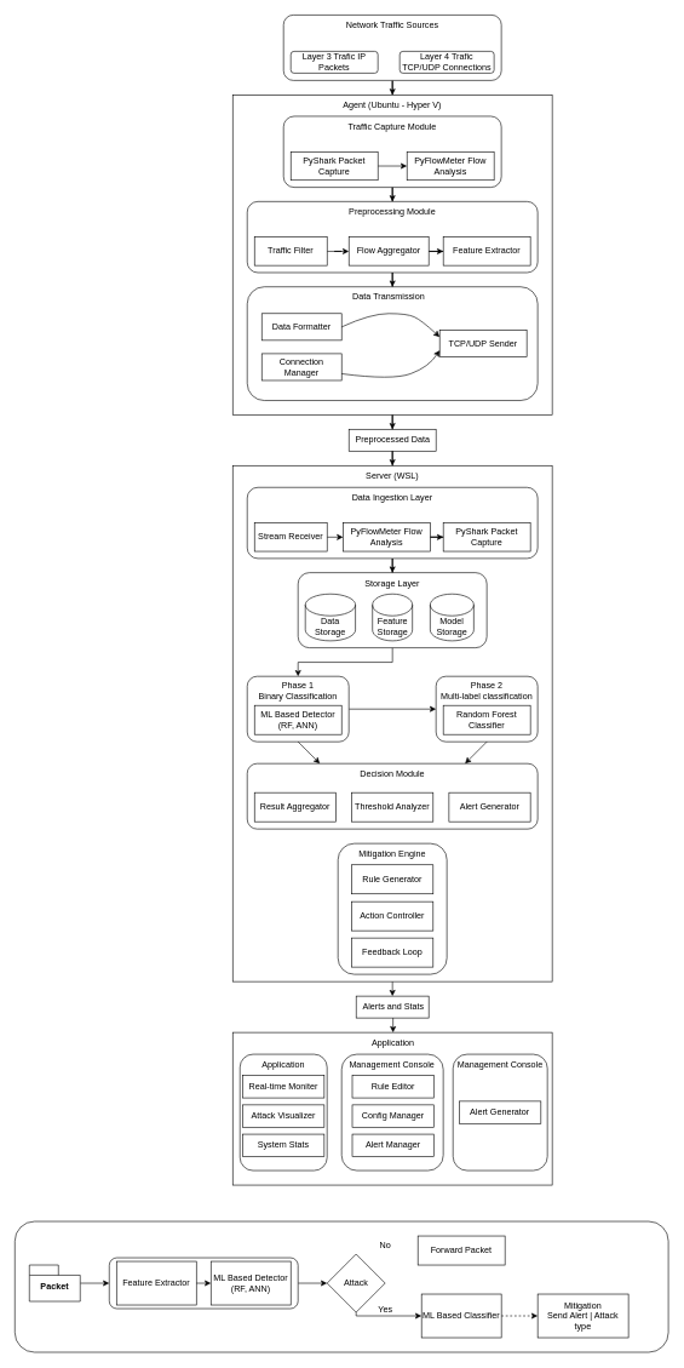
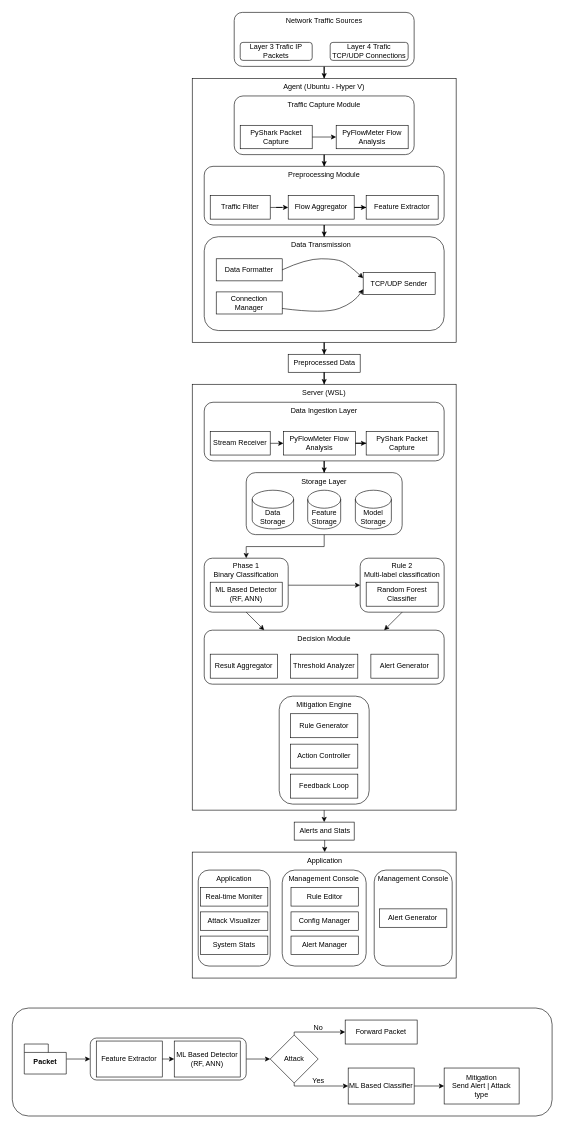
  <mxCell id="0" />
  <mxCell id="1" parent="0" />
  <mxCell id="2" value="" style="rounded=0;whiteSpace=wrap;html=1;" vertex="1" parent="1"><mxGeometry x="490" y="1370" width="100" height="30" as="geometry" /></mxCell>
  <mxCell id="3" value="" style="rounded=0;whiteSpace=wrap;html=1;" vertex="1" parent="1"><mxGeometry x="480" y="590" width="120" height="30" as="geometry" /></mxCell>
  <mxCell id="4" style="edgeStyle=orthogonalEdgeStyle;rounded=0;orthogonalLoop=1;jettySize=auto;html=1;" edge="1" parent="1" source="5" target="27"><mxGeometry relative="1" as="geometry" /></mxCell>
  <mxCell id="5" value="" style="rounded=1;whiteSpace=wrap;html=1;" vertex="1" parent="1"><mxGeometry x="390" y="20" width="300" height="90" as="geometry" /></mxCell>
  <mxCell id="6" value="Layer 3 Trafic IP Packets" style="rounded=1;whiteSpace=wrap;html=1;" vertex="1" parent="1"><mxGeometry x="400" y="70" width="120" height="30" as="geometry" /></mxCell>
  <mxCell id="7" value="Layer 4 Trafic TCP/UDP Connections" style="rounded=1;whiteSpace=wrap;html=1;" vertex="1" parent="1"><mxGeometry x="550" y="70" width="130" height="30" as="geometry" /></mxCell>
  <mxCell id="8" value="Network Traffic Sources" style="text;html=1;align=center;verticalAlign=middle;whiteSpace=wrap;rounded=0;" vertex="1" parent="1"><mxGeometry x="470" y="20" width="140" height="30" as="geometry" /></mxCell>
  <mxCell id="9" style="edgeStyle=orthogonalEdgeStyle;rounded=0;orthogonalLoop=1;jettySize=auto;html=1;entryX=0.5;entryY=0;entryDx=0;entryDy=0;" edge="1" parent="1" source="10" target="75"><mxGeometry relative="1" as="geometry" /></mxCell>
  <mxCell id="10" value="" style="rounded=0;whiteSpace=wrap;html=1;" vertex="1" parent="1"><mxGeometry x="320" y="640" width="440" height="710" as="geometry" /></mxCell>
  <mxCell id="11" value="" style="edgeStyle=orthogonalEdgeStyle;rounded=0;orthogonalLoop=1;jettySize=auto;html=1;" edge="1" parent="1" source="12" target="20"><mxGeometry relative="1" as="geometry" /></mxCell>
  <mxCell id="12" value="" style="rounded=1;whiteSpace=wrap;html=1;" vertex="1" parent="1"><mxGeometry x="340" y="670" width="400" height="97.78" as="geometry" /></mxCell>
  <mxCell id="13" style="edgeStyle=orthogonalEdgeStyle;rounded=0;orthogonalLoop=1;jettySize=auto;html=1;exitX=1;exitY=0.5;exitDx=0;exitDy=0;entryX=0;entryY=0.5;entryDx=0;entryDy=0;" edge="1" parent="1" source="14" target="16"><mxGeometry relative="1" as="geometry" /></mxCell>
  <mxCell id="14" value="Stream Receiver" style="rounded=0;whiteSpace=wrap;html=1;" vertex="1" parent="1"><mxGeometry x="350" y="718.89" width="100" height="39.11" as="geometry" /></mxCell>
  <mxCell id="15" value="" style="edgeStyle=orthogonalEdgeStyle;rounded=0;orthogonalLoop=1;jettySize=auto;html=1;" edge="1" parent="1" source="16" target="22"><mxGeometry relative="1" as="geometry" /></mxCell>
  <mxCell id="16" value="PyFlowMeter Flow Analysis" style="rounded=0;whiteSpace=wrap;html=1;" vertex="1" parent="1"><mxGeometry x="472" y="718.892" width="120" height="39.111" as="geometry" /></mxCell>
  <mxCell id="17" value="Data Ingestion Layer" style="text;html=1;align=center;verticalAlign=middle;whiteSpace=wrap;rounded=0;" vertex="1" parent="1"><mxGeometry x="470" y="670.003" width="140" height="29.333" as="geometry" /></mxCell>
  <mxCell id="18" style="edgeStyle=orthogonalEdgeStyle;rounded=0;orthogonalLoop=1;jettySize=auto;html=1;entryX=0.5;entryY=0;entryDx=0;entryDy=0;" edge="1" parent="1" source="19" target="53"><mxGeometry relative="1" as="geometry" /></mxCell>
  <mxCell id="19" value="" style="rounded=1;whiteSpace=wrap;html=1;" vertex="1" parent="1"><mxGeometry x="410" y="787.34" width="260" height="103.33" as="geometry" /></mxCell>
  <mxCell id="20" value="Storage Layer" style="text;html=1;align=center;verticalAlign=middle;whiteSpace=wrap;rounded=0;" vertex="1" parent="1"><mxGeometry x="470" y="787.337" width="140" height="29.333" as="geometry" /></mxCell>
  <mxCell id="21" value="Server (WSL)" style="text;html=1;align=center;verticalAlign=middle;whiteSpace=wrap;rounded=0;" vertex="1" parent="1"><mxGeometry x="470" y="640" width="140" height="29.333" as="geometry" /></mxCell>
  <mxCell id="22" value="PyShark Packet Capture" style="rounded=0;whiteSpace=wrap;html=1;" vertex="1" parent="1"><mxGeometry x="610" y="718.892" width="120" height="39.111" as="geometry" /></mxCell>
  <mxCell id="23" value="Data Storage" style="shape=cylinder3;whiteSpace=wrap;html=1;boundedLbl=1;backgroundOutline=1;size=15;" vertex="1" parent="1"><mxGeometry x="420" y="816.67" width="69" height="64.44" as="geometry" /></mxCell>
  <mxCell id="24" value="Feature Storage" style="shape=cylinder3;whiteSpace=wrap;html=1;boundedLbl=1;backgroundOutline=1;size=15;" vertex="1" parent="1"><mxGeometry x="512.5" y="816.67" width="55" height="64.44" as="geometry" /></mxCell>
  <mxCell id="25" value="Model Storage" style="shape=cylinder3;whiteSpace=wrap;html=1;boundedLbl=1;backgroundOutline=1;size=15;" vertex="1" parent="1"><mxGeometry x="592" y="816.67" width="60" height="64.44" as="geometry" /></mxCell>
  <mxCell id="26" style="edgeStyle=orthogonalEdgeStyle;rounded=0;orthogonalLoop=1;jettySize=auto;html=1;" edge="1" parent="1" source="27" target="51"><mxGeometry relative="1" as="geometry" /></mxCell>
  <mxCell id="27" value="" style="rounded=0;whiteSpace=wrap;html=1;" vertex="1" parent="1"><mxGeometry x="320" y="130" width="440" height="440" as="geometry" /></mxCell>
  <mxCell id="28" value="" style="edgeStyle=orthogonalEdgeStyle;rounded=0;orthogonalLoop=1;jettySize=auto;html=1;" edge="1" parent="1" source="29" target="40"><mxGeometry relative="1" as="geometry" /></mxCell>
  <mxCell id="29" value="" style="rounded=1;whiteSpace=wrap;html=1;" vertex="1" parent="1"><mxGeometry x="390" y="159.333" width="300" height="97.778" as="geometry" /></mxCell>
  <mxCell id="30" style="edgeStyle=orthogonalEdgeStyle;rounded=0;orthogonalLoop=1;jettySize=auto;html=1;exitX=1;exitY=0.5;exitDx=0;exitDy=0;entryX=0;entryY=0.5;entryDx=0;entryDy=0;" edge="1" parent="1" source="31" target="32"><mxGeometry relative="1" as="geometry" /></mxCell>
  <mxCell id="31" value="PyShark Packet Capture" style="rounded=0;whiteSpace=wrap;html=1;" vertex="1" parent="1"><mxGeometry x="400" y="208.222" width="120" height="39.111" as="geometry" /></mxCell>
  <mxCell id="32" value="PyFlowMeter Flow Analysis" style="rounded=0;whiteSpace=wrap;html=1;" vertex="1" parent="1"><mxGeometry x="560" y="208.222" width="120" height="39.111" as="geometry" /></mxCell>
  <mxCell id="33" value="Traffic Capture Module" style="text;html=1;align=center;verticalAlign=middle;whiteSpace=wrap;rounded=0;" vertex="1" parent="1"><mxGeometry x="470" y="159.333" width="140" height="29.333" as="geometry" /></mxCell>
  <mxCell id="34" style="edgeStyle=orthogonalEdgeStyle;rounded=0;orthogonalLoop=1;jettySize=auto;html=1;" edge="1" parent="1" source="35" target="43"><mxGeometry relative="1" as="geometry" /></mxCell>
  <mxCell id="35" value="" style="rounded=1;whiteSpace=wrap;html=1;" vertex="1" parent="1"><mxGeometry x="340" y="276.667" width="400" height="97.778" as="geometry" /></mxCell>
  <mxCell id="36" value="" style="edgeStyle=orthogonalEdgeStyle;rounded=0;orthogonalLoop=1;jettySize=auto;html=1;" edge="1" parent="1" source="37" target="39"><mxGeometry relative="1" as="geometry" /></mxCell>
  <mxCell id="37" value="Traffic Filter" style="rounded=0;whiteSpace=wrap;html=1;" vertex="1" parent="1"><mxGeometry x="350" y="325.556" width="100" height="39.111" as="geometry" /></mxCell>
  <mxCell id="38" value="" style="edgeStyle=orthogonalEdgeStyle;rounded=0;orthogonalLoop=1;jettySize=auto;html=1;" edge="1" parent="1" source="39" target="41"><mxGeometry relative="1" as="geometry" /></mxCell>
  <mxCell id="39" value="Flow Aggregator" style="rounded=0;whiteSpace=wrap;html=1;" vertex="1" parent="1"><mxGeometry x="480" y="325.556" width="110" height="39.111" as="geometry" /></mxCell>
  <mxCell id="40" value="Preprocessing Module" style="text;html=1;align=center;verticalAlign=middle;whiteSpace=wrap;rounded=0;" vertex="1" parent="1"><mxGeometry x="470" y="276.667" width="140" height="29.333" as="geometry" /></mxCell>
  <mxCell id="41" value="Feature Extractor" style="rounded=0;whiteSpace=wrap;html=1;" vertex="1" parent="1"><mxGeometry x="610" y="325.556" width="120" height="39.111" as="geometry" /></mxCell>
  <mxCell id="42" value="Agent (Ubuntu - Hyper V)" style="text;html=1;align=center;verticalAlign=middle;whiteSpace=wrap;rounded=0;" vertex="1" parent="1"><mxGeometry x="470" y="130" width="140" height="29.333" as="geometry" /></mxCell>
  <mxCell id="43" value="" style="rounded=1;whiteSpace=wrap;html=1;" vertex="1" parent="1"><mxGeometry x="340" y="394" width="400" height="156.444" as="geometry" /></mxCell>
  <mxCell id="44" value="Data Formatter" style="rounded=0;whiteSpace=wrap;html=1;" vertex="1" parent="1"><mxGeometry x="360" y="430.81" width="110" height="36.81" as="geometry" /></mxCell>
  <mxCell id="45" value="Connection Manager" style="rounded=0;whiteSpace=wrap;html=1;" vertex="1" parent="1"><mxGeometry x="360" y="486.026" width="110" height="36.81" as="geometry" /></mxCell>
  <mxCell id="46" value="Data Transmission" style="text;html=1;align=center;verticalAlign=middle;whiteSpace=wrap;rounded=0;" vertex="1" parent="1"><mxGeometry x="465" y="394" width="140" height="27.608" as="geometry" /></mxCell>
  <mxCell id="47" value="TCP/UDP Sender" style="rounded=0;whiteSpace=wrap;html=1;" vertex="1" parent="1"><mxGeometry x="605" y="453.817" width="120" height="36.81" as="geometry" /></mxCell>
  <mxCell id="48" value="" style="curved=1;endArrow=classic;html=1;rounded=0;exitX=1;exitY=0.5;exitDx=0;exitDy=0;entryX=0;entryY=0.25;entryDx=0;entryDy=0;" edge="1" parent="1" source="44" target="47"><mxGeometry width="50" height="50" relative="1" as="geometry"><mxPoint x="510" y="430.81" as="sourcePoint" /><mxPoint x="560" y="384.797" as="targetPoint" /><Array as="points"><mxPoint x="510" y="430.81" /><mxPoint x="560" y="430.81" /><mxPoint x="580" y="440.013" /></Array></mxGeometry></mxCell>
  <mxCell id="49" value="" style="curved=1;endArrow=classic;html=1;rounded=0;exitX=1;exitY=0.75;exitDx=0;exitDy=0;entryX=0;entryY=0.75;entryDx=0;entryDy=0;" edge="1" parent="1" source="45" target="47"><mxGeometry width="50" height="50" relative="1" as="geometry"><mxPoint x="495" y="509.033" as="sourcePoint" /><mxPoint x="605" y="522.837" as="targetPoint" /><Array as="points"><mxPoint x="540" y="522.837" /><mxPoint x="590" y="504.431" /></Array></mxGeometry></mxCell>
  <mxCell id="50" value="" style="edgeStyle=orthogonalEdgeStyle;rounded=0;orthogonalLoop=1;jettySize=auto;html=1;" edge="1" parent="1" source="51" target="21"><mxGeometry relative="1" as="geometry" /></mxCell>
  <mxCell id="51" value="Preprocessed Data" style="text;html=1;align=center;verticalAlign=middle;resizable=0;points=[];autosize=1;strokeColor=none;fillColor=none;" vertex="1" parent="1"><mxGeometry x="475" y="590" width="130" height="30" as="geometry" /></mxCell>
  <mxCell id="52" style="edgeStyle=orthogonalEdgeStyle;rounded=0;orthogonalLoop=1;jettySize=auto;html=1;entryX=0;entryY=0.5;entryDx=0;entryDy=0;" edge="1" parent="1" source="53" target="57"><mxGeometry relative="1" as="geometry" /></mxCell>
  <mxCell id="53" value="" style="rounded=1;whiteSpace=wrap;html=1;" vertex="1" parent="1"><mxGeometry x="340" y="930" width="140" height="90" as="geometry" /></mxCell>
  <mxCell id="54" value="ML Based Detector&lt;div&gt;(RF, ANN)&lt;/div&gt;" style="rounded=0;whiteSpace=wrap;html=1;" vertex="1" parent="1"><mxGeometry x="350" y="970" width="120" height="40" as="geometry" /></mxCell>
  <mxCell id="55" value="Phase 1&lt;br&gt;Binary Classification" style="text;html=1;align=center;verticalAlign=middle;whiteSpace=wrap;rounded=0;" vertex="1" parent="1"><mxGeometry x="340" y="935.667" width="140" height="29.333" as="geometry" /></mxCell>
  <mxCell id="56" value="" style="group" vertex="1" connectable="0" parent="1"><mxGeometry x="600" y="930" width="140" height="90" as="geometry" /></mxCell>
  <mxCell id="57" value="" style="rounded=1;whiteSpace=wrap;html=1;" vertex="1" parent="56"><mxGeometry width="140" height="90" as="geometry" /></mxCell>
  <mxCell id="58" value="Random Forest Classifier" style="rounded=0;whiteSpace=wrap;html=1;" vertex="1" parent="56"><mxGeometry x="10" y="40" width="120" height="40" as="geometry" /></mxCell>
- <mxCell id="59" value="Phase 2&lt;div&gt;Multi-label classification&lt;/div&gt;" style="text;html=1;align=center;verticalAlign=middle;whiteSpace=wrap;rounded=0;" vertex="1" parent="56"><mxGeometry y="5.667" width="140" height="29.333" as="geometry" /></mxCell>
+ <mxCell id="59" value="Rule 2&lt;div&gt;Multi-label classification&lt;/div&gt;" style="text;html=1;align=center;verticalAlign=middle;whiteSpace=wrap;rounded=0;" vertex="1" parent="56"><mxGeometry y="5.667" width="140" height="29.333" as="geometry" /></mxCell>
  <mxCell id="60" value="" style="rounded=1;whiteSpace=wrap;html=1;" vertex="1" parent="1"><mxGeometry x="340" y="1050" width="400" height="90" as="geometry" /></mxCell>
  <mxCell id="61" value="Result Aggregator" style="rounded=0;whiteSpace=wrap;html=1;" vertex="1" parent="1"><mxGeometry x="350" y="1090" width="112.14" height="40" as="geometry" /></mxCell>
  <mxCell id="62" value="Decision Module" style="text;html=1;align=center;verticalAlign=middle;whiteSpace=wrap;rounded=0;" vertex="1" parent="1"><mxGeometry x="485" y="1050" width="110" height="29.33" as="geometry" /></mxCell>
  <mxCell id="63" value="Threshold Analyzer" style="rounded=0;whiteSpace=wrap;html=1;" vertex="1" parent="1"><mxGeometry x="483.93" y="1090" width="112.14" height="40" as="geometry" /></mxCell>
  <mxCell id="64" value="Alert Generator" style="rounded=0;whiteSpace=wrap;html=1;" vertex="1" parent="1"><mxGeometry x="617.86" y="1090" width="112.14" height="40" as="geometry" /></mxCell>
  <mxCell id="65" value="" style="endArrow=classic;html=1;rounded=0;exitX=0.5;exitY=1;exitDx=0;exitDy=0;entryX=0.25;entryY=0;entryDx=0;entryDy=0;" edge="1" parent="1" source="53" target="60"><mxGeometry width="50" height="50" relative="1" as="geometry"><mxPoint x="560" y="980" as="sourcePoint" /><mxPoint x="610" y="930" as="targetPoint" /></mxGeometry></mxCell>
  <mxCell id="66" value="" style="endArrow=classic;html=1;rounded=0;exitX=0.5;exitY=1;exitDx=0;exitDy=0;entryX=0.75;entryY=0;entryDx=0;entryDy=0;" edge="1" parent="1" source="57" target="60"><mxGeometry width="50" height="50" relative="1" as="geometry"><mxPoint x="560" y="980" as="sourcePoint" /><mxPoint x="610" y="930" as="targetPoint" /></mxGeometry></mxCell>
  <mxCell id="67" value="" style="rounded=1;whiteSpace=wrap;html=1;" vertex="1" parent="1"><mxGeometry x="465" y="1160" width="150" height="180" as="geometry" /></mxCell>
  <mxCell id="68" value="Mitigation Engine" style="text;html=1;align=center;verticalAlign=middle;whiteSpace=wrap;rounded=0;" vertex="1" parent="1"><mxGeometry x="485" y="1160" width="110" height="29.33" as="geometry" /></mxCell>
  <mxCell id="69" value="Rule Generator" style="rounded=0;whiteSpace=wrap;html=1;" vertex="1" parent="1"><mxGeometry x="483.93" y="1189.33" width="112.14" height="40" as="geometry" /></mxCell>
  <mxCell id="70" value="Action Controller" style="rounded=0;whiteSpace=wrap;html=1;" vertex="1" parent="1"><mxGeometry x="483.93" y="1240" width="112.14" height="40" as="geometry" /></mxCell>
  <mxCell id="71" value="Feedback Loop" style="rounded=0;whiteSpace=wrap;html=1;" vertex="1" parent="1"><mxGeometry x="483.93" y="1290" width="112.14" height="40" as="geometry" /></mxCell>
  <mxCell id="72" value="" style="rounded=0;whiteSpace=wrap;html=1;" vertex="1" parent="1"><mxGeometry x="320" y="1420" width="440" height="210" as="geometry" /></mxCell>
  <mxCell id="73" value="Application" style="text;html=1;align=center;verticalAlign=middle;whiteSpace=wrap;rounded=0;" vertex="1" parent="1"><mxGeometry x="470.75" y="1420" width="140" height="29.333" as="geometry" /></mxCell>
  <mxCell id="74" style="edgeStyle=orthogonalEdgeStyle;rounded=0;orthogonalLoop=1;jettySize=auto;html=1;entryX=0.5;entryY=0;entryDx=0;entryDy=0;" edge="1" parent="1" source="75" target="72"><mxGeometry relative="1" as="geometry" /></mxCell>
  <mxCell id="75" value="Alerts and Stats" style="text;html=1;align=center;verticalAlign=middle;whiteSpace=wrap;rounded=0;" vertex="1" parent="1"><mxGeometry x="489.5" y="1370" width="102.5" height="30" as="geometry" /></mxCell>
  <mxCell id="76" value="" style="rounded=1;whiteSpace=wrap;html=1;" vertex="1" parent="1"><mxGeometry x="330" y="1450" width="120" height="160" as="geometry" /></mxCell>
  <mxCell id="77" value="" style="rounded=1;whiteSpace=wrap;html=1;" vertex="1" parent="1"><mxGeometry x="470" y="1450" width="140" height="160" as="geometry" /></mxCell>
  <mxCell id="78" value="" style="rounded=1;whiteSpace=wrap;html=1;" vertex="1" parent="1"><mxGeometry x="623.41" y="1450" width="130" height="160" as="geometry" /></mxCell>
  <mxCell id="79" value="Application" style="text;html=1;align=center;verticalAlign=middle;whiteSpace=wrap;rounded=0;" vertex="1" parent="1"><mxGeometry x="346.07" y="1450" width="87.86" height="29.33" as="geometry" /></mxCell>
  <mxCell id="80" value="Real-time Moniter&lt;span style=&quot;color: rgba(0, 0, 0, 0); font-family: monospace; font-size: 0px; text-align: start; text-wrap-mode: nowrap;&quot;&gt;%3CmxGraphModel%3E%3Croot%3E%3CmxCell%20id%3D%220%22%2F%3E%3CmxCell%20id%3D%221%22%20parent%3D%220%22%2F%3E%3CmxCell%20id%3D%222%22%20value%3D%22Action%20Controller%22%20style%3D%22rounded%3D0%3BwhiteSpace%3Dwrap%3Bhtml%3D1%3B%22%20vertex%3D%221%22%20parent%3D%221%22%3E%3CmxGeometry%20x%3D%22823.93%22%20y%3D%221490%22%20width%3D%22112.14%22%20height%3D%2240%22%20as%3D%22geometry%22%2F%3E%3C%2FmxCell%3E%3C%2Froot%3E%3C%2FmxGraphModel%3E&lt;/span&gt;" style="rounded=0;whiteSpace=wrap;html=1;" vertex="1" parent="1"><mxGeometry x="333.93" y="1479.33" width="112.14" height="30.67" as="geometry" /></mxCell>
  <mxCell id="81" value="" style="group" vertex="1" connectable="0" parent="1"><mxGeometry x="20" y="1680" width="900" height="180" as="geometry" /></mxCell>
  <mxCell id="82" value="" style="rounded=1;whiteSpace=wrap;html=1;container=0;" vertex="1" parent="81"><mxGeometry width="900" height="180" as="geometry" /></mxCell>
  <mxCell id="83" value="" style="edgeStyle=orthogonalEdgeStyle;rounded=0;orthogonalLoop=1;jettySize=auto;html=1;" edge="1" parent="81" source="84" target="86"><mxGeometry relative="1" as="geometry" /></mxCell>
  <mxCell id="84" value="Packet" style="shape=folder;fontStyle=1;spacingTop=10;tabWidth=40;tabHeight=14;tabPosition=left;html=1;whiteSpace=wrap;container=0;" vertex="1" parent="81"><mxGeometry x="20" y="60" width="70" height="50" as="geometry" /></mxCell>
  <mxCell id="85" value="" style="edgeStyle=orthogonalEdgeStyle;rounded=0;orthogonalLoop=1;jettySize=auto;html=1;" edge="1" parent="81" source="86" target="91"><mxGeometry relative="1" as="geometry" /></mxCell>
  <mxCell id="86" value="" style="rounded=1;whiteSpace=wrap;html=1;container=0;" vertex="1" parent="81"><mxGeometry x="130" y="50" width="260" height="70" as="geometry" /></mxCell>
  <mxCell id="87" value="Feature Extractor" style="rounded=0;whiteSpace=wrap;html=1;container=0;" vertex="1" parent="81"><mxGeometry x="140" y="55" width="110" height="60" as="geometry" /></mxCell>
  <mxCell id="88" value="ML Based Detector&lt;div&gt;(RF, ANN)&lt;/div&gt;" style="rounded=0;whiteSpace=wrap;html=1;container=0;" vertex="1" parent="81"><mxGeometry x="270" y="55" width="110" height="60" as="geometry" /></mxCell>
+ <mxCell id="89" style="edgeStyle=orthogonalEdgeStyle;rounded=0;orthogonalLoop=1;jettySize=auto;html=1;entryX=0;entryY=0.5;entryDx=0;entryDy=0;" edge="1" parent="81" source="91" target="92"><mxGeometry relative="1" as="geometry"><Array as="points"><mxPoint x="470" y="40" /></Array></mxGeometry></mxCell>
  <mxCell id="90" style="edgeStyle=orthogonalEdgeStyle;rounded=0;orthogonalLoop=1;jettySize=auto;html=1;entryX=0;entryY=0.5;entryDx=0;entryDy=0;" edge="1" parent="81" source="91" target="96"><mxGeometry relative="1" as="geometry"><Array as="points"><mxPoint x="470" y="130" /></Array></mxGeometry></mxCell>
  <mxCell id="91" value="Attack" style="rhombus;whiteSpace=wrap;html=1;container=0;" vertex="1" parent="81"><mxGeometry x="430" y="45" width="80" height="80" as="geometry" /></mxCell>
  <mxCell id="92" value="Forward Packet" style="rounded=0;whiteSpace=wrap;html=1;container=0;" vertex="1" parent="81"><mxGeometry x="555" y="20" width="120" height="40" as="geometry" /></mxCell>
  <mxCell id="93" value="No" style="text;html=1;align=center;verticalAlign=middle;resizable=0;points=[];autosize=1;strokeColor=none;fillColor=none;container=0;" vertex="1" parent="81"><mxGeometry x="490" y="18" width="40" height="30" as="geometry" /></mxCell>
  <mxCell id="94" value="Yes" style="text;html=1;align=center;verticalAlign=middle;resizable=0;points=[];autosize=1;strokeColor=none;fillColor=none;container=0;" vertex="1" parent="81"><mxGeometry x="490" y="106" width="40" height="30" as="geometry" /></mxCell>
- <mxCell id="95" style="edgeStyle=orthogonalEdgeStyle;rounded=0;orthogonalLoop=1;jettySize=auto;html=1;entryX=0;entryY=0.5;entryDx=0;entryDy=0;dashed=1;" edge="1" parent="81" source="96" target="98"><mxGeometry relative="1" as="geometry" /></mxCell>
+ <mxCell id="95" style="edgeStyle=orthogonalEdgeStyle;rounded=0;orthogonalLoop=1;jettySize=auto;html=1;entryX=0;entryY=0.5;entryDx=0;entryDy=0;" edge="1" parent="81" source="96" target="98"><mxGeometry relative="1" as="geometry" /></mxCell>
  <mxCell id="96" value="ML Based Classifier" style="rounded=0;whiteSpace=wrap;html=1;container=0;" vertex="1" parent="81"><mxGeometry x="560" y="100" width="110" height="60" as="geometry" /></mxCell>
  <mxCell id="97" value="" style="endArrow=classic;html=1;rounded=0;exitX=1;exitY=0.5;exitDx=0;exitDy=0;entryX=0;entryY=0.5;entryDx=0;entryDy=0;" edge="1" parent="81" source="87" target="88"><mxGeometry width="50" height="50" relative="1" as="geometry"><mxPoint x="350" y="140" as="sourcePoint" /><mxPoint x="400" y="90" as="targetPoint" /></mxGeometry></mxCell>
  <mxCell id="98" value="Mitigation&lt;div&gt;Send Alert | Attack type&lt;/div&gt;" style="rounded=0;whiteSpace=wrap;html=1;container=0;" vertex="1" parent="81"><mxGeometry x="720" y="100" width="125" height="60" as="geometry" /></mxCell>
  <mxCell id="99" value="Attack Visualizer" style="rounded=0;whiteSpace=wrap;html=1;" vertex="1" parent="1"><mxGeometry x="333.93" y="1519.67" width="112.14" height="30.67" as="geometry" /></mxCell>
  <mxCell id="100" value="System Stats" style="rounded=0;whiteSpace=wrap;html=1;" vertex="1" parent="1"><mxGeometry x="333.93" y="1560" width="112.14" height="30.67" as="geometry" /></mxCell>
  <mxCell id="101" value="Rule Editor" style="rounded=0;whiteSpace=wrap;html=1;" vertex="1" parent="1"><mxGeometry x="484.68" y="1479.33" width="112.14" height="30.67" as="geometry" /></mxCell>
  <mxCell id="102" value="Config Manager" style="rounded=0;whiteSpace=wrap;html=1;" vertex="1" parent="1"><mxGeometry x="484.68" y="1519.67" width="112.14" height="30.67" as="geometry" /></mxCell>
  <mxCell id="103" value="Alert Manager" style="rounded=0;whiteSpace=wrap;html=1;" vertex="1" parent="1"><mxGeometry x="484.68" y="1560" width="112.14" height="30.67" as="geometry" /></mxCell>
  <mxCell id="104" value="Management Console" style="text;html=1;align=center;verticalAlign=middle;whiteSpace=wrap;rounded=0;" vertex="1" parent="1"><mxGeometry x="478.41" y="1450" width="123.18" height="29.33" as="geometry" /></mxCell>
  <mxCell id="105" value="Management Console" style="text;html=1;align=center;verticalAlign=middle;whiteSpace=wrap;rounded=0;" vertex="1" parent="1"><mxGeometry x="626.82" y="1450" width="123.18" height="29.33" as="geometry" /></mxCell>
  <mxCell id="106" value="Alert Generator" style="rounded=0;whiteSpace=wrap;html=1;" vertex="1" parent="1"><mxGeometry x="632.34" y="1514.67" width="112.14" height="30.67" as="geometry" /></mxCell>
